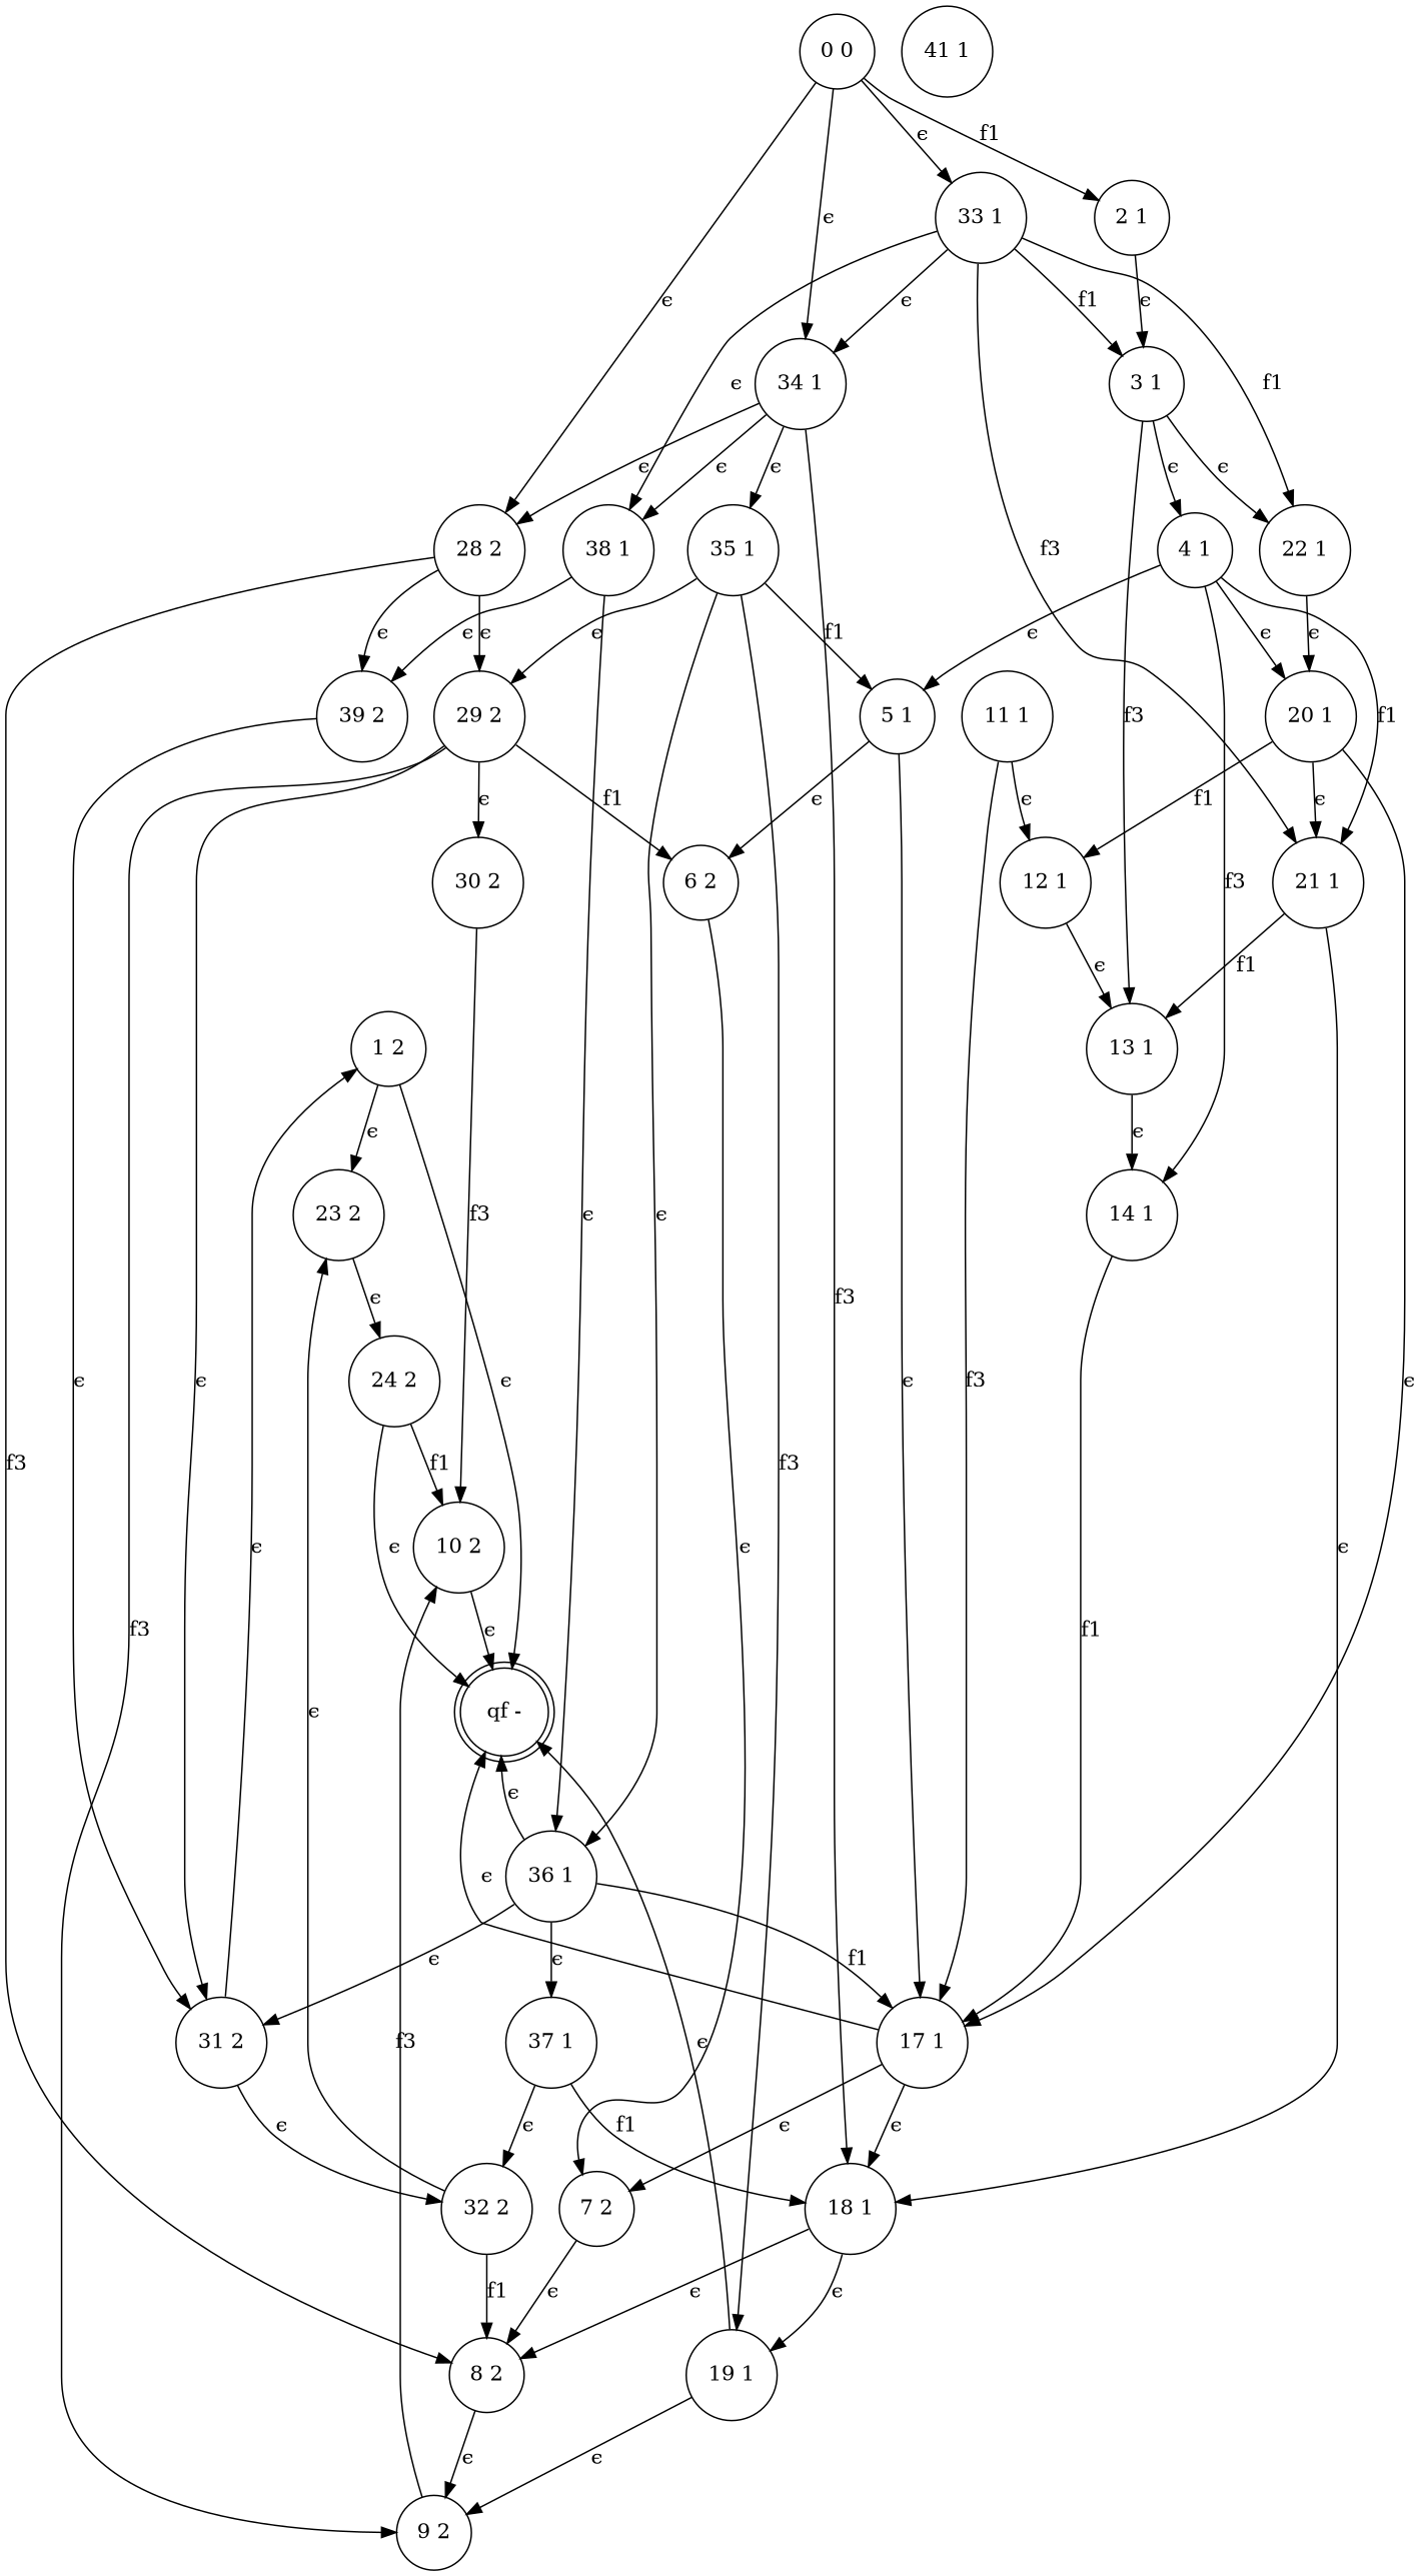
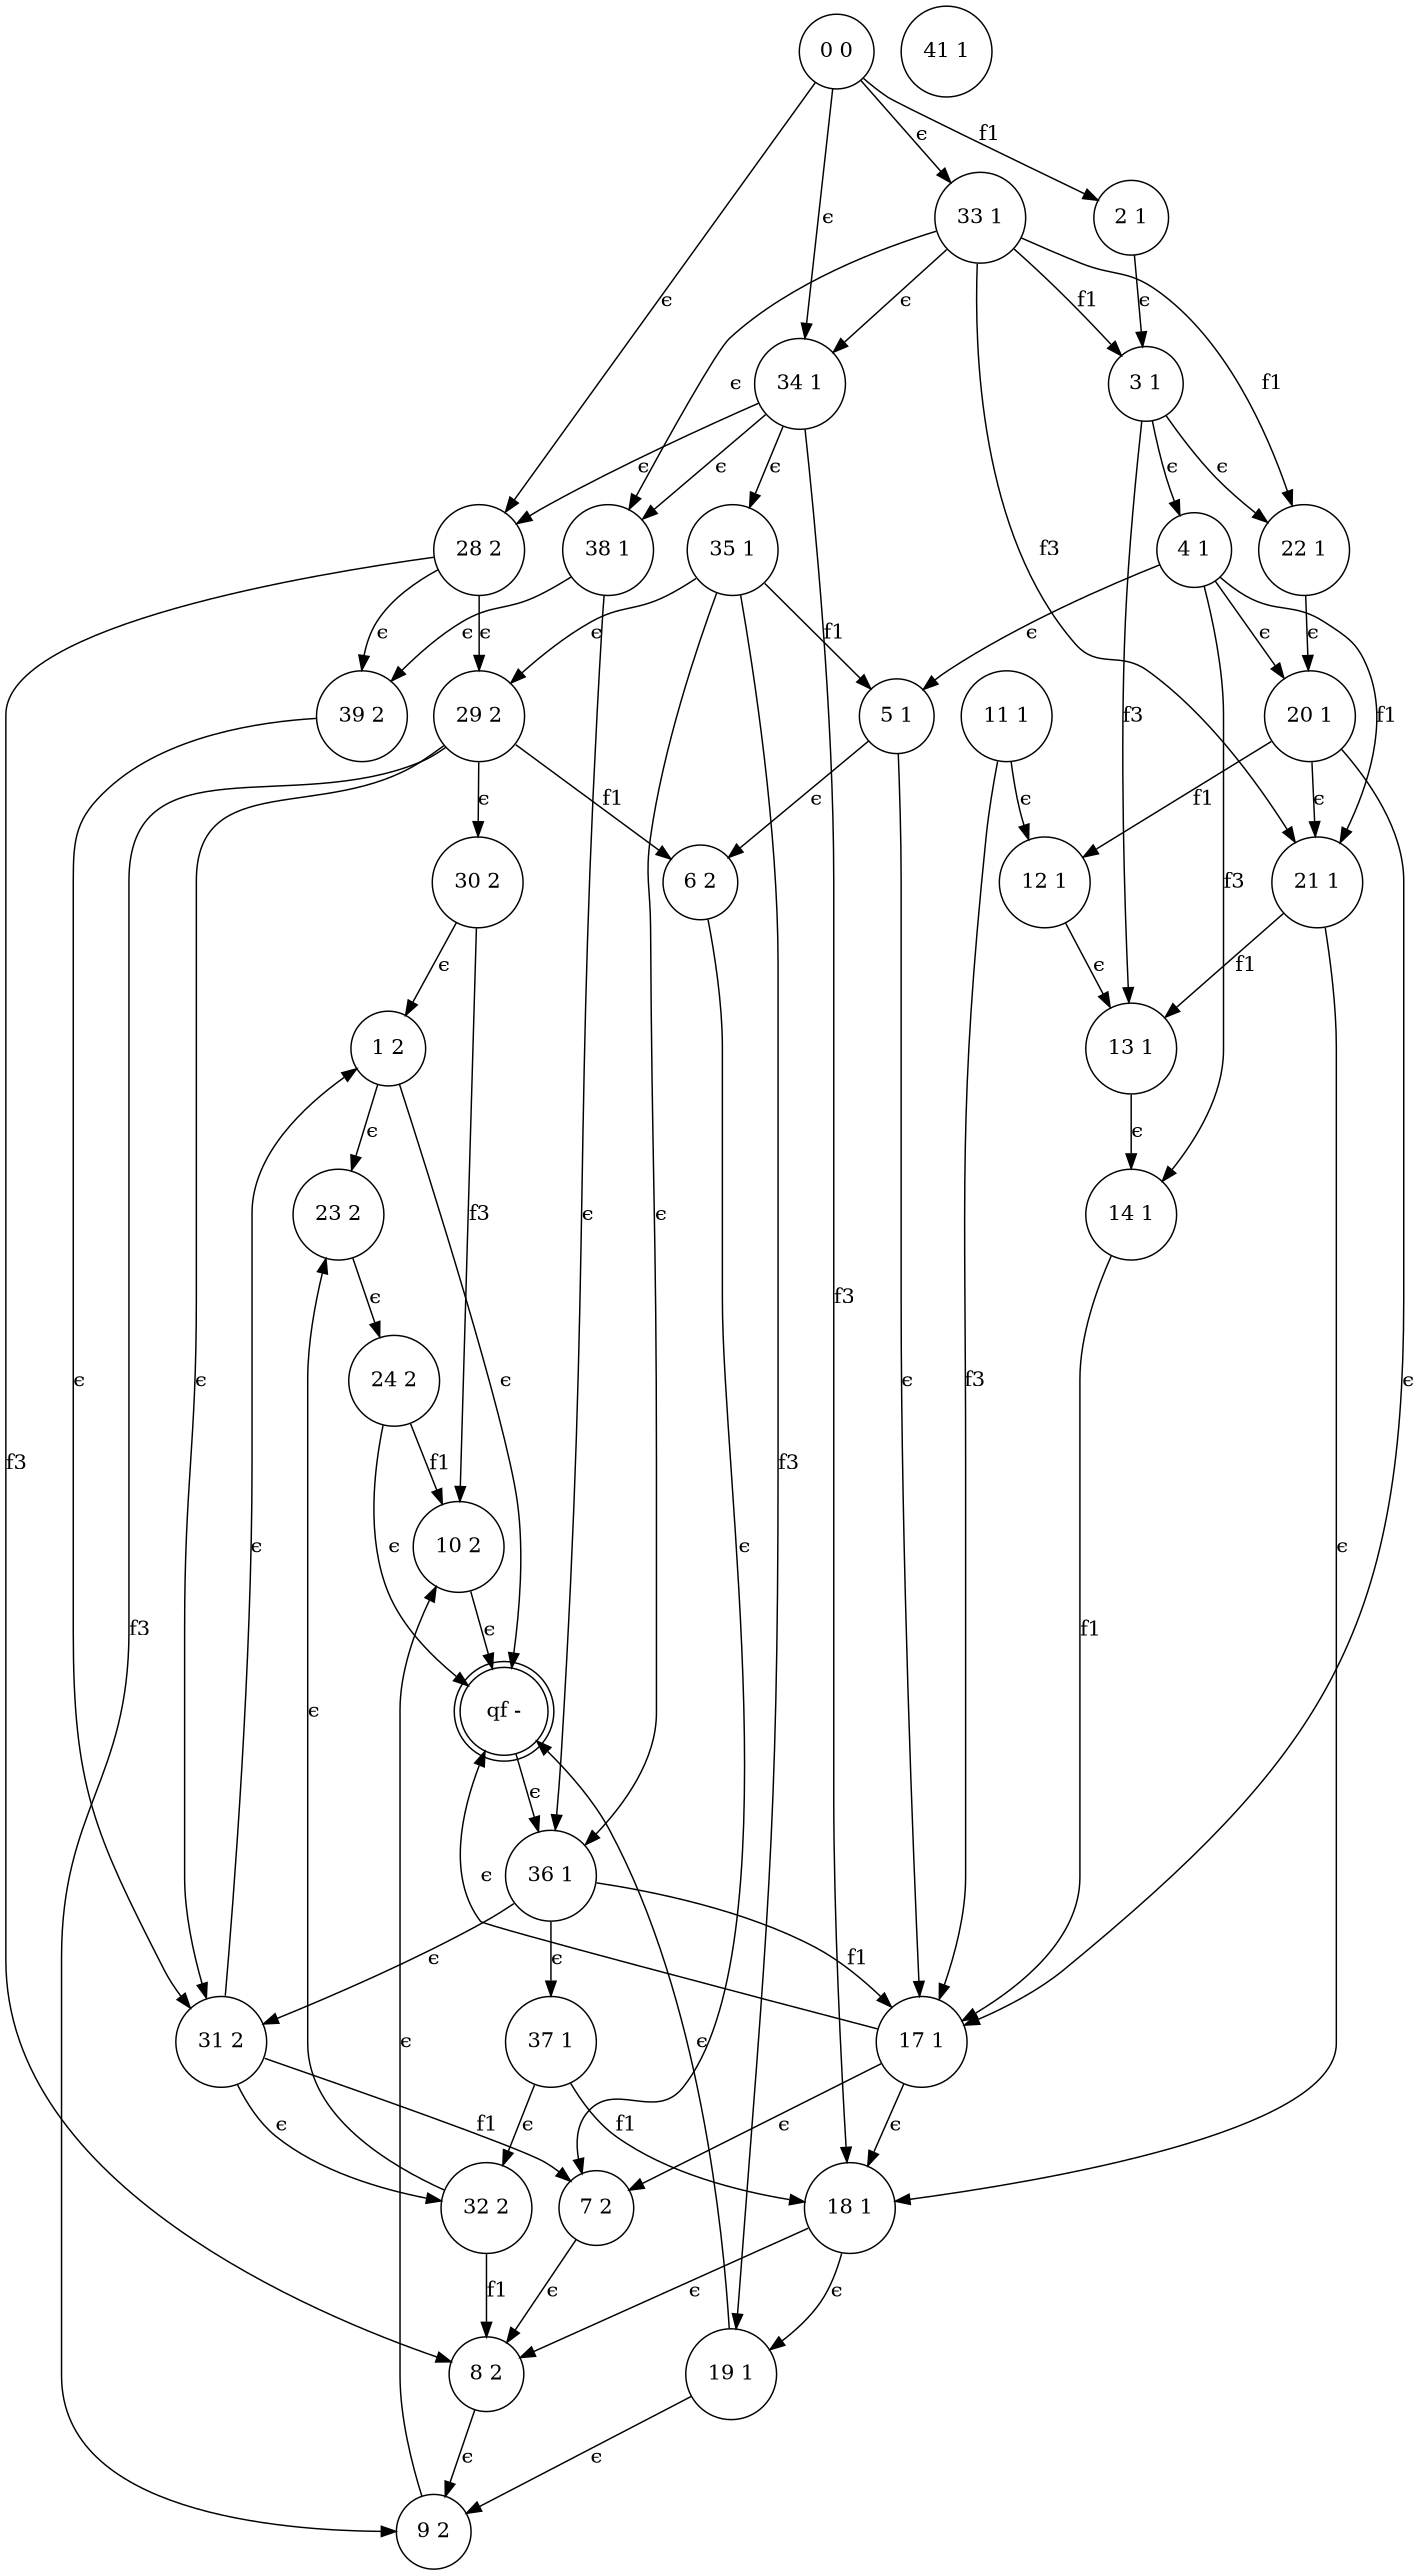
  digraph {
    node [shape=circle]
    "28 2"
    "29 2"
    "8 2"
    "39 2"
    "30 2"
    "6 2"
    "9 2"
    "31 2"
    "1 2"
    "10 2"
    "7 2"
    "32 2"
    "23 2"
    "qf -" [shape=doublecircle]
    "24 2"
    "34 1"
    "35 1"
    "18 1"
    "38 1"
    "5 1"
    "19 1"
    "36 1"
    "17 1"
    "37 1"
    "2 1"
    "3 1"
    "4 1"
    "13 1"
    "22 1"
    "14 1"
    "20 1"
    "21 1"
    "11 1"
    "12 1"
    "33 1"
    "0 0"
    "41 1"
    "28 2" -> "29 2" [label="ϵ"]
    "28 2" -> "8 2" [label=f3]
    "28 2" -> "39 2" [label="ϵ"]
    "29 2" -> "30 2" [label="ϵ"]
    "29 2" -> "6 2" [label=f1]
    "29 2" -> "9 2" [label=f3]
    "29 2" -> "31 2" [label="ϵ"]
    "8 2" -> "9 2" [label="ϵ"]
    "39 2" -> "31 2" [label="ϵ"]
+   "30 2" -> "1 2" [label="ϵ"]
    "30 2" -> "10 2" [label=f3]
    "6 2" -> "7 2" [label="ϵ"]
-   "9 2" -> "10 2" [label=f3]
+   "9 2" -> "10 2" [label="ϵ"]
    "31 2" -> "1 2" [label="ϵ"]
+   "31 2" -> "7 2" [label=f1]
    "31 2" -> "32 2" [label="ϵ"]
    "1 2" -> "23 2" [label="ϵ"]
    "1 2" -> "qf -" [label="ϵ"]
    "10 2" -> "qf -" [label="ϵ"]
    "7 2" -> "8 2" [label="ϵ"]
    "32 2" -> "8 2" [label=f1]
    "32 2" -> "23 2" [label="ϵ"]
    "23 2" -> "24 2" [label="ϵ"]
    "24 2" -> "10 2" [label=f1]
    "24 2" -> "qf -" [label="ϵ"]
    "34 1" -> "28 2" [label="ϵ"]
    "34 1" -> "35 1" [label="ϵ"]
    "34 1" -> "18 1" [label=f3]
    "34 1" -> "38 1" [label="ϵ"]
    "35 1" -> "29 2" [label="ϵ"]
    "35 1" -> "5 1" [label=f1]
    "35 1" -> "19 1" [label=f3]
    "35 1" -> "36 1" [label="ϵ"]
    "18 1" -> "8 2" [label="ϵ"]
    "18 1" -> "19 1" [label="ϵ"]
    "38 1" -> "39 2" [label="ϵ"]
    "38 1" -> "36 1" [label="ϵ"]
    "5 1" -> "6 2" [label="ϵ"]
    "5 1" -> "17 1" [label="ϵ"]
    "19 1" -> "9 2" [label="ϵ"]
    "19 1" -> "qf -" [label="ϵ"]
    "36 1" -> "31 2" [label="ϵ"]
-   "36 1" -> "qf -" [label="ϵ"]
+   "qf -" -> "36 1" [label="ϵ"]
    "36 1" -> "17 1" [label=f1]
    "36 1" -> "37 1" [label="ϵ"]
    "17 1" -> "7 2" [label="ϵ"]
    "17 1" -> "qf -" [label="ϵ"]
    "17 1" -> "18 1" [label="ϵ"]
    "37 1" -> "32 2" [label="ϵ"]
    "37 1" -> "18 1" [label=f1]
    "2 1" -> "3 1" [label="ϵ"]
    "3 1" -> "4 1" [label="ϵ"]
    "3 1" -> "13 1" [label=f3]
    "3 1" -> "22 1" [label="ϵ"]
    "4 1" -> "5 1" [label="ϵ"]
    "4 1" -> "14 1" [label=f3]
    "4 1" -> "20 1" [label="ϵ"]
    "4 1" -> "21 1" [label=f1]
    "13 1" -> "14 1" [label="ϵ"]
    "22 1" -> "20 1" [label="ϵ"]
    "14 1" -> "17 1" [label=f1]
    "20 1" -> "17 1" [label="ϵ"]
    "20 1" -> "21 1" [label="ϵ"]
    "20 1" -> "12 1" [label=f1]
    "21 1" -> "18 1" [label="ϵ"]
    "21 1" -> "13 1" [label=f1]
    "11 1" -> "17 1" [label=f3]
    "11 1" -> "12 1" [label="ϵ"]
    "12 1" -> "13 1" [label="ϵ"]
    "33 1" -> "34 1" [label="ϵ"]
    "33 1" -> "38 1" [label="ϵ"]
    "33 1" -> "3 1" [label=f1]
    "33 1" -> "22 1" [label=f1]
    "33 1" -> "21 1" [label=f3]
    "0 0" -> "28 2" [label="ϵ"]
    "0 0" -> "34 1" [label="ϵ"]
    "0 0" -> "2 1" [label=f1]
    "0 0" -> "33 1" [label="ϵ"]
  }
